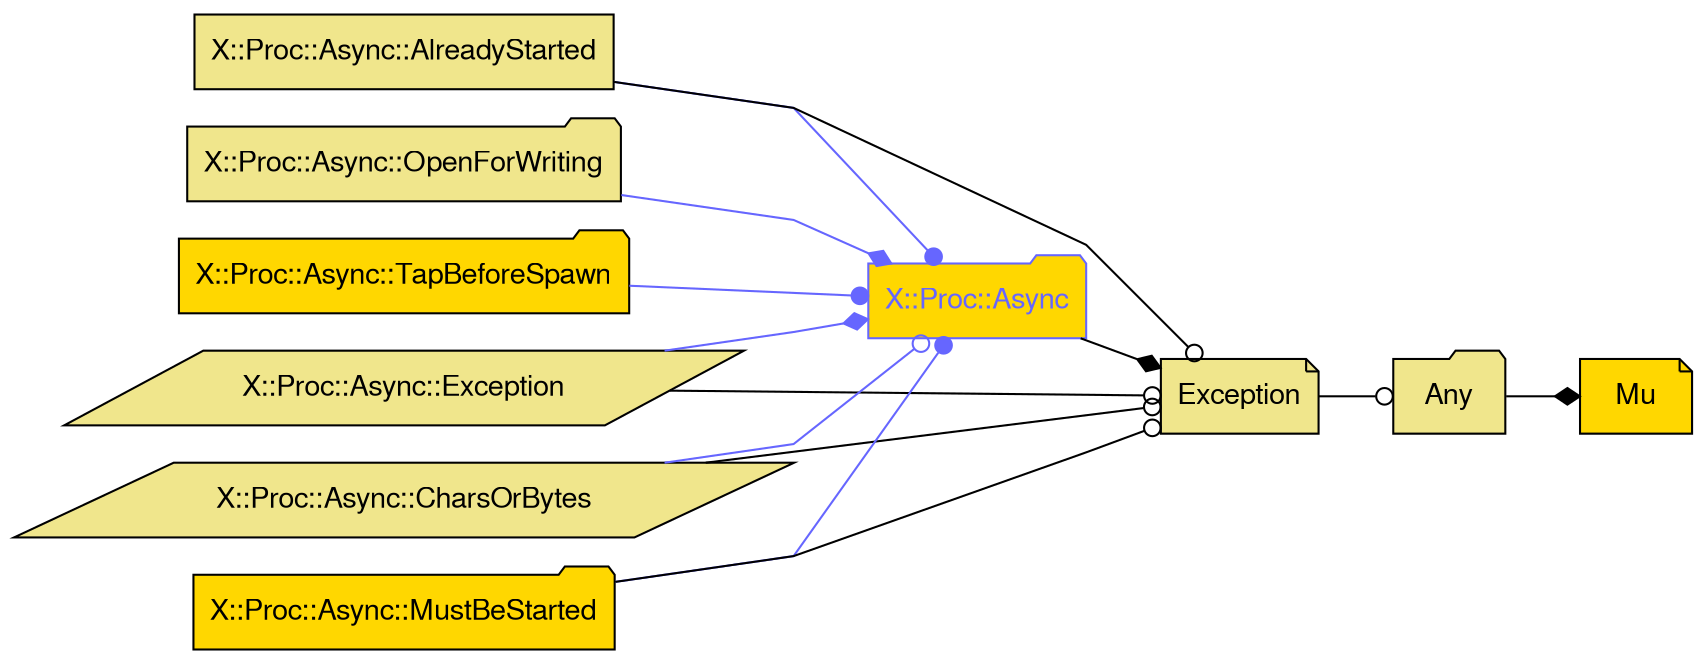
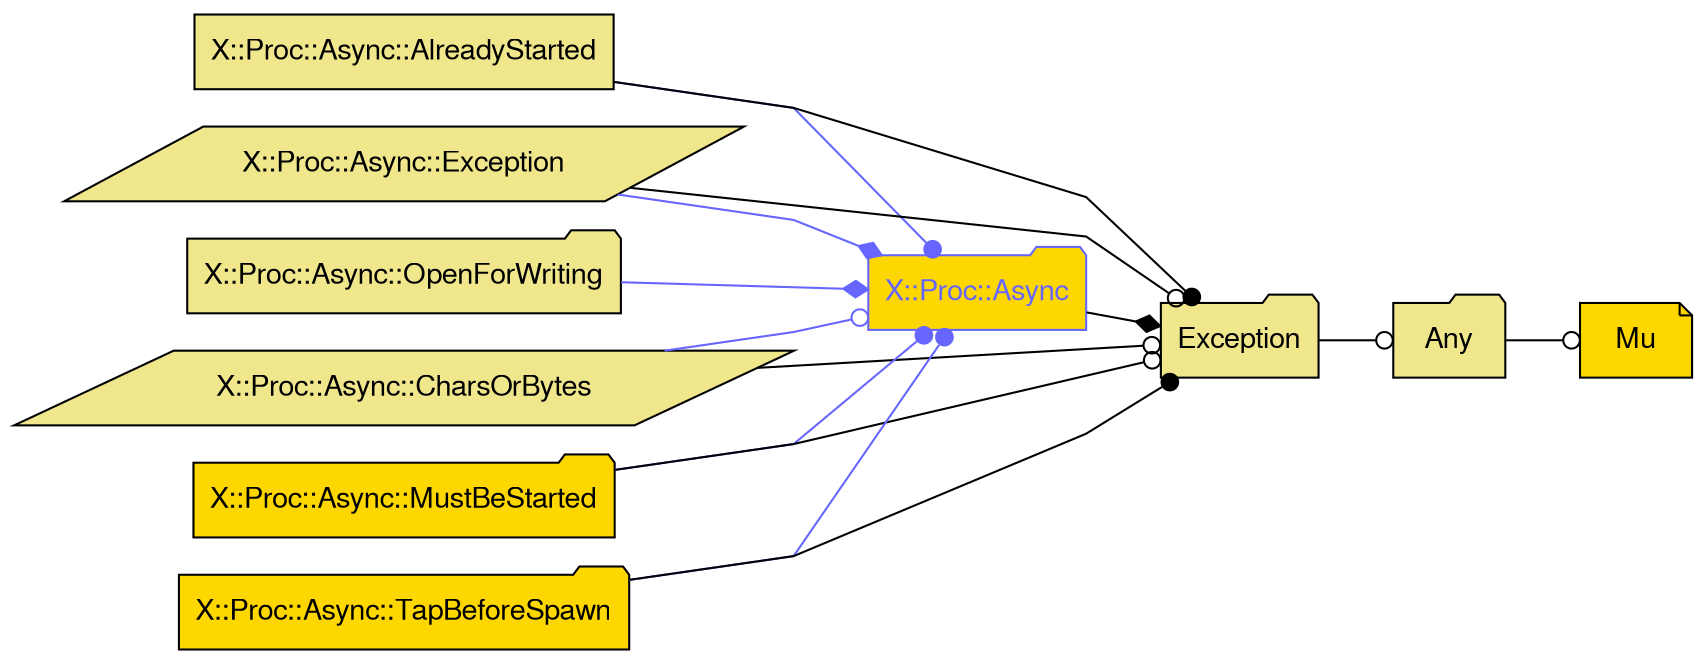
  digraph {
    rankdir=LR
    splines=polyline
    node [color="#000000" fillcolor=khaki fontcolor="#000000" fontname=FreeSans shape=folder style=filled]
    edge [arrowhead=odot color="#000000"]
    "X::Proc::Async" [color="#6666FF" fillcolor=gold fontcolor="#6666FF"]
-   Exception [shape=note]
+   Exception
    Any
    Mu [fillcolor=gold shape=note]
    "X::Proc::Async::AlreadyStarted" [shape=box]
    n6 [label="X::Proc::Async::Exception" shape=parallelogram]
    "X::Proc::Async::CharsOrBytes" [shape=parallelogram]
    "X::Proc::Async::OpenForWriting"
    "X::Proc::Async::MustBeStarted" [fillcolor=gold]
    "X::Proc::Async::TapBeforeSpawn" [fillcolor=gold]
    "X::Proc::Async" -> Exception [arrowhead=diamond]
    Exception -> Any
-   Any -> Mu [arrowhead=diamond]
+   Any -> Mu
    "X::Proc::Async::AlreadyStarted" -> "X::Proc::Async" [arrowhead=dot color="#6666FF"]
-   "X::Proc::Async::AlreadyStarted" -> Exception
+   "X::Proc::Async::AlreadyStarted" -> Exception [arrowhead=dot]
    n6 -> "X::Proc::Async" [arrowhead=diamond color="#6666FF"]
    n6 -> Exception
    "X::Proc::Async::CharsOrBytes" -> "X::Proc::Async" [color="#6666FF"]
    "X::Proc::Async::CharsOrBytes" -> Exception
    "X::Proc::Async::OpenForWriting" -> "X::Proc::Async" [arrowhead=diamond color="#6666FF"]
    "X::Proc::Async::MustBeStarted" -> "X::Proc::Async" [arrowhead=dot color="#6666FF"]
    "X::Proc::Async::MustBeStarted" -> Exception
    "X::Proc::Async::TapBeforeSpawn" -> "X::Proc::Async" [arrowhead=dot color="#6666FF"]
+   "X::Proc::Async::TapBeforeSpawn" -> Exception [arrowhead=dot]
  }
